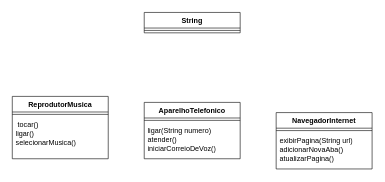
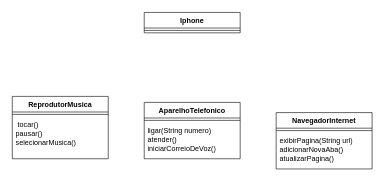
  <mxCell id="0" />
  <mxCell id="1" parent="0" />
- <mxCell id="2" value="String" style="swimlane;fontStyle=1;align=center;verticalAlign=top;childLayout=stackLayout;horizontal=1;startSize=26;horizontalStack=0;resizeParent=1;resizeParentMax=0;resizeLast=0;collapsible=1;marginBottom=0;whiteSpace=wrap;html=1;" vertex="1" parent="1"><mxGeometry x="240" y="20" width="160" height="34" as="geometry" /></mxCell>
+ <mxCell id="2" value="Iphone" style="swimlane;fontStyle=1;align=center;verticalAlign=top;childLayout=stackLayout;horizontal=1;startSize=26;horizontalStack=0;resizeParent=1;resizeParentMax=0;resizeLast=0;collapsible=1;marginBottom=0;whiteSpace=wrap;html=1;" vertex="1" parent="1"><mxGeometry x="240" y="20" width="160" height="34" as="geometry" /></mxCell>
  <mxCell id="3" value="" style="line;strokeWidth=1;fillColor=none;align=left;verticalAlign=middle;spacingTop=-1;spacingLeft=3;spacingRight=3;rotatable=0;labelPosition=right;points=[];portConstraint=eastwest;strokeColor=inherit;" vertex="1" parent="2"><mxGeometry y="26" width="160" height="8" as="geometry" /></mxCell>
  <mxCell id="4" value="ReprodutorMusica" style="swimlane;fontStyle=1;align=center;verticalAlign=top;childLayout=stackLayout;horizontal=1;startSize=26;horizontalStack=0;resizeParent=1;resizeParentMax=0;resizeLast=0;collapsible=1;marginBottom=0;whiteSpace=wrap;html=1;" vertex="1" parent="1"><mxGeometry x="20" y="160" width="160" height="104" as="geometry" /></mxCell>
  <mxCell id="5" value="" style="line;strokeWidth=1;fillColor=none;align=left;verticalAlign=middle;spacingTop=-1;spacingLeft=3;spacingRight=3;rotatable=0;labelPosition=right;points=[];portConstraint=eastwest;strokeColor=inherit;" vertex="1" parent="4"><mxGeometry y="26" width="160" height="8" as="geometry" /></mxCell>
- <mxCell id="6" value="&amp;nbsp;tocar()&lt;div&gt;ligar()&lt;/div&gt;&lt;div&gt;selecionarMusica()&lt;/div&gt;" style="text;strokeColor=none;fillColor=none;align=left;verticalAlign=top;spacingLeft=4;spacingRight=4;overflow=hidden;rotatable=0;points=[[0,0.5],[1,0.5]];portConstraint=eastwest;whiteSpace=wrap;html=1;" vertex="1" parent="4"><mxGeometry y="34" width="160" height="70" as="geometry" /></mxCell>
+ <mxCell id="6" value="&amp;nbsp;tocar()&lt;div&gt;pausar()&lt;/div&gt;&lt;div&gt;selecionarMusica()&lt;/div&gt;" style="text;strokeColor=none;fillColor=none;align=left;verticalAlign=top;spacingLeft=4;spacingRight=4;overflow=hidden;rotatable=0;points=[[0,0.5],[1,0.5]];portConstraint=eastwest;whiteSpace=wrap;html=1;" vertex="1" parent="4"><mxGeometry y="34" width="160" height="70" as="geometry" /></mxCell>
  <mxCell id="7" value="AparelhoTelefonico" style="swimlane;fontStyle=1;align=center;verticalAlign=top;childLayout=stackLayout;horizontal=1;startSize=26;horizontalStack=0;resizeParent=1;resizeParentMax=0;resizeLast=0;collapsible=1;marginBottom=0;whiteSpace=wrap;html=1;" vertex="1" parent="1"><mxGeometry x="240" y="170" width="160" height="94" as="geometry" /></mxCell>
  <mxCell id="8" value="" style="line;strokeWidth=1;fillColor=none;align=left;verticalAlign=middle;spacingTop=-1;spacingLeft=3;spacingRight=3;rotatable=0;labelPosition=right;points=[];portConstraint=eastwest;strokeColor=inherit;" vertex="1" parent="7"><mxGeometry y="26" width="160" height="8" as="geometry" /></mxCell>
  <mxCell id="9" value="ligar(String numero)&lt;div&gt;atender()&lt;/div&gt;&lt;div&gt;iniciarCorreioDeVoz()&lt;/div&gt;&lt;div&gt;&lt;br&gt;&lt;/div&gt;" style="text;strokeColor=none;fillColor=none;align=left;verticalAlign=top;spacingLeft=4;spacingRight=4;overflow=hidden;rotatable=0;points=[[0,0.5],[1,0.5]];portConstraint=eastwest;whiteSpace=wrap;html=1;" vertex="1" parent="7"><mxGeometry y="34" width="160" height="60" as="geometry" /></mxCell>
  <mxCell id="10" value="NavegadorInternet" style="swimlane;fontStyle=1;align=center;verticalAlign=top;childLayout=stackLayout;horizontal=1;startSize=26;horizontalStack=0;resizeParent=1;resizeParentMax=0;resizeLast=0;collapsible=1;marginBottom=0;whiteSpace=wrap;html=1;" vertex="1" parent="1"><mxGeometry x="460" y="187" width="160" height="94" as="geometry" /></mxCell>
  <mxCell id="11" value="" style="line;strokeWidth=1;fillColor=none;align=left;verticalAlign=middle;spacingTop=-1;spacingLeft=3;spacingRight=3;rotatable=0;labelPosition=right;points=[];portConstraint=eastwest;strokeColor=inherit;" vertex="1" parent="10"><mxGeometry y="26" width="160" height="8" as="geometry" /></mxCell>
  <mxCell id="12" value="exibirPagina(String url)&lt;div&gt;adicionarNovaAba()&lt;/div&gt;&lt;div&gt;atualizarPagina()&lt;/div&gt;" style="text;strokeColor=none;fillColor=none;align=left;verticalAlign=top;spacingLeft=4;spacingRight=4;overflow=hidden;rotatable=0;points=[[0,0.5],[1,0.5]];portConstraint=eastwest;whiteSpace=wrap;html=1;" vertex="1" parent="10"><mxGeometry y="34" width="160" height="60" as="geometry" /></mxCell>
